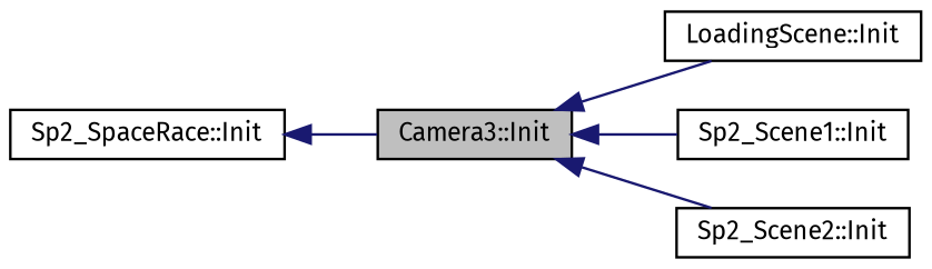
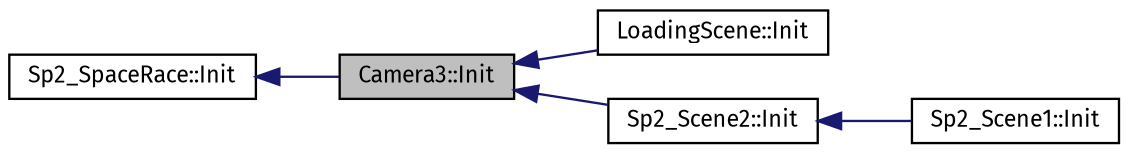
  digraph {
    fontname="Fira Sans"
    rankdir=LR
    node [color=black fontname="Fira Sans" fontsize=10 shape=record]
    edge [color=midnightblue dir=back fontname="Fira Sans" fontsize=10 labelfontname=Helvetica labelfontsize=10 style=solid]
    n1 [fillcolor=grey75 fontcolor=black height=0.2 label="Camera3::Init" style=filled width=0.4]
    n2 [height=0.2 label="LoadingScene::Init" width=0.4]
    n3 [height=0.2 label="Sp2_Scene1::Init" width=0.4]
    n4 [height=0.2 label="Sp2_Scene2::Init" width=0.4]
    n5 [height=0.2 label="Sp2_SpaceRace::Init" width=0.4]
    n1 -> n2
-   n1 -> n3
+   n4 -> n3
    n1 -> n4
    n5 -> n1
  }
